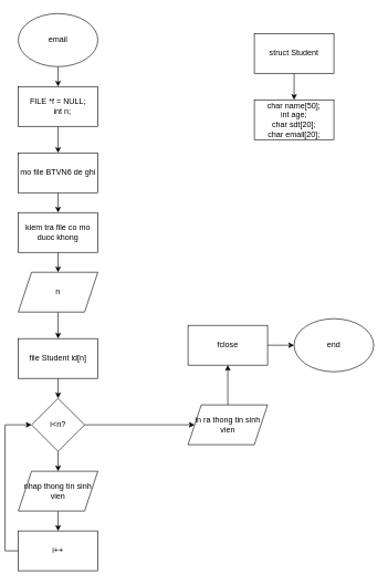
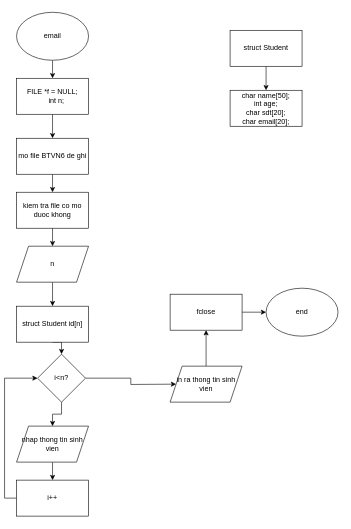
  <mxCell id="0" />
  <mxCell id="1" parent="0" />
  <mxCell id="2" style="edgeStyle=orthogonalEdgeStyle;rounded=0;orthogonalLoop=1;jettySize=auto;html=1;exitX=0.5;exitY=1;exitDx=0;exitDy=0;entryX=0.5;entryY=0;entryDx=0;entryDy=0;" edge="1" parent="1" source="3" target="8"><mxGeometry relative="1" as="geometry" /></mxCell>
  <mxCell id="3" value="email" style="ellipse;whiteSpace=wrap;html=1;" vertex="1" parent="1"><mxGeometry x="20" y="20" width="120" height="80" as="geometry" /></mxCell>
  <mxCell id="4" style="edgeStyle=orthogonalEdgeStyle;rounded=0;orthogonalLoop=1;jettySize=auto;html=1;exitX=0.5;exitY=1;exitDx=0;exitDy=0;entryX=0.5;entryY=0;entryDx=0;entryDy=0;" edge="1" parent="1" source="5" target="6"><mxGeometry relative="1" as="geometry" /></mxCell>
  <mxCell id="5" value="struct Student" style="rounded=0;whiteSpace=wrap;html=1;" vertex="1" parent="1"><mxGeometry x="376" y="50" width="120" height="60" as="geometry" /></mxCell>
  <mxCell id="6" value="char name[50];&lt;br&gt;int age;&lt;br&gt;char sdt[20];&lt;br&gt;char email[20];" style="rounded=0;whiteSpace=wrap;html=1;" vertex="1" parent="1"><mxGeometry x="376" y="150" width="120" height="60" as="geometry" /></mxCell>
  <mxCell id="7" style="edgeStyle=orthogonalEdgeStyle;rounded=0;orthogonalLoop=1;jettySize=auto;html=1;exitX=0.5;exitY=1;exitDx=0;exitDy=0;entryX=0.5;entryY=0;entryDx=0;entryDy=0;" edge="1" parent="1" source="8" target="10"><mxGeometry relative="1" as="geometry" /></mxCell>
  <mxCell id="8" value="FILE *f = NULL;&#10;    int n;" style="rounded=0;whiteSpace=wrap;html=1;" vertex="1" parent="1"><mxGeometry x="20" y="130" width="120" height="60" as="geometry" /></mxCell>
  <mxCell id="9" style="edgeStyle=orthogonalEdgeStyle;rounded=0;orthogonalLoop=1;jettySize=auto;html=1;exitX=0.5;exitY=1;exitDx=0;exitDy=0;entryX=0.5;entryY=0;entryDx=0;entryDy=0;" edge="1" parent="1" source="10" target="12"><mxGeometry relative="1" as="geometry" /></mxCell>
  <mxCell id="10" value="mo file BTVN6 de ghi" style="rounded=0;whiteSpace=wrap;html=1;" vertex="1" parent="1"><mxGeometry x="20" y="230" width="120" height="60" as="geometry" /></mxCell>
  <mxCell id="11" style="edgeStyle=orthogonalEdgeStyle;rounded=0;orthogonalLoop=1;jettySize=auto;html=1;exitX=0.5;exitY=1;exitDx=0;exitDy=0;" edge="1" parent="1" source="12"><mxGeometry relative="1" as="geometry"><mxPoint x="80" y="410" as="targetPoint" /></mxGeometry></mxCell>
  <mxCell id="12" value="kiem tra file co mo duoc khong" style="rounded=0;whiteSpace=wrap;html=1;" vertex="1" parent="1"><mxGeometry x="20" y="320" width="120" height="60" as="geometry" /></mxCell>
  <mxCell id="13" style="edgeStyle=orthogonalEdgeStyle;rounded=0;orthogonalLoop=1;jettySize=auto;html=1;exitX=0.5;exitY=1;exitDx=0;exitDy=0;entryX=0.5;entryY=0;entryDx=0;entryDy=0;" edge="1" parent="1" source="14" target="16"><mxGeometry relative="1" as="geometry" /></mxCell>
  <mxCell id="14" value="n" style="shape=parallelogram;perimeter=parallelogramPerimeter;whiteSpace=wrap;html=1;fixedSize=1;" vertex="1" parent="1"><mxGeometry x="20" y="410" width="120" height="60" as="geometry" /></mxCell>
  <mxCell id="15" style="edgeStyle=orthogonalEdgeStyle;rounded=0;orthogonalLoop=1;jettySize=auto;html=1;exitX=0.5;exitY=1;exitDx=0;exitDy=0;entryX=0.5;entryY=0;entryDx=0;entryDy=0;" edge="1" parent="1" source="16" target="19"><mxGeometry relative="1" as="geometry" /></mxCell>
- <mxCell id="16" value="file Student id[n]" style="rounded=0;whiteSpace=wrap;html=1;" vertex="1" parent="1"><mxGeometry x="20" y="510" width="120" height="60" as="geometry" /></mxCell>
+ <mxCell id="16" value="struct Student id[n]" style="rounded=0;whiteSpace=wrap;html=1;" vertex="1" parent="1"><mxGeometry x="20" y="510" width="120" height="60" as="geometry" /></mxCell>
  <mxCell id="17" style="edgeStyle=orthogonalEdgeStyle;rounded=0;orthogonalLoop=1;jettySize=auto;html=1;exitX=0.5;exitY=1;exitDx=0;exitDy=0;entryX=0.5;entryY=0;entryDx=0;entryDy=0;" edge="1" parent="1" source="19" target="21"><mxGeometry relative="1" as="geometry" /></mxCell>
  <mxCell id="18" style="edgeStyle=orthogonalEdgeStyle;rounded=0;orthogonalLoop=1;jettySize=auto;html=1;exitX=1;exitY=0.5;exitDx=0;exitDy=0;" edge="1" parent="1" source="19"><mxGeometry relative="1" as="geometry"><mxPoint x="286" y="640" as="targetPoint" /></mxGeometry></mxCell>
- <mxCell id="19" value="i&amp;lt;n?" style="rhombus;whiteSpace=wrap;html=1;" vertex="1" parent="1"><mxGeometry x="40" y="600" width="80" height="80" as="geometry" /></mxCell>
+ <mxCell id="19" value="i&amp;lt;n?" style="rhombus;whiteSpace=wrap;html=1;" vertex="1" parent="1"><mxGeometry x="55" y="590" width="80" height="80" as="geometry" /></mxCell>
  <mxCell id="20" style="edgeStyle=orthogonalEdgeStyle;rounded=0;orthogonalLoop=1;jettySize=auto;html=1;exitX=0.5;exitY=1;exitDx=0;exitDy=0;" edge="1" parent="1" source="21"><mxGeometry relative="1" as="geometry"><mxPoint x="80" y="800" as="targetPoint" /></mxGeometry></mxCell>
  <mxCell id="21" value="nhap thong tin sinh vien" style="shape=parallelogram;perimeter=parallelogramPerimeter;whiteSpace=wrap;html=1;fixedSize=1;" vertex="1" parent="1"><mxGeometry x="20" y="710" width="120" height="60" as="geometry" /></mxCell>
  <mxCell id="22" style="edgeStyle=orthogonalEdgeStyle;rounded=0;orthogonalLoop=1;jettySize=auto;html=1;exitX=0;exitY=0.5;exitDx=0;exitDy=0;entryX=0;entryY=0.5;entryDx=0;entryDy=0;" edge="1" parent="1" source="23" target="19"><mxGeometry relative="1" as="geometry" /></mxCell>
  <mxCell id="23" value="i++" style="rounded=0;whiteSpace=wrap;html=1;" vertex="1" parent="1"><mxGeometry x="20" y="800" width="120" height="60" as="geometry" /></mxCell>
  <mxCell id="24" style="edgeStyle=orthogonalEdgeStyle;rounded=0;orthogonalLoop=1;jettySize=auto;html=1;exitX=0.5;exitY=0;exitDx=0;exitDy=0;entryX=0.5;entryY=1;entryDx=0;entryDy=0;" edge="1" parent="1" source="25" target="27"><mxGeometry relative="1" as="geometry" /></mxCell>
  <mxCell id="25" value="in ra thong tin sinh vien" style="shape=parallelogram;perimeter=parallelogramPerimeter;whiteSpace=wrap;html=1;fixedSize=1;" vertex="1" parent="1"><mxGeometry x="276" y="610" width="120" height="60" as="geometry" /></mxCell>
  <mxCell id="26" style="edgeStyle=orthogonalEdgeStyle;rounded=0;orthogonalLoop=1;jettySize=auto;html=1;exitX=1;exitY=0.5;exitDx=0;exitDy=0;entryX=0;entryY=0.5;entryDx=0;entryDy=0;" edge="1" parent="1" source="27" target="28"><mxGeometry relative="1" as="geometry" /></mxCell>
  <mxCell id="27" value="fclose" style="rounded=0;whiteSpace=wrap;html=1;" vertex="1" parent="1"><mxGeometry x="276" y="490" width="120" height="60" as="geometry" /></mxCell>
  <mxCell id="28" value="end" style="ellipse;whiteSpace=wrap;html=1;" vertex="1" parent="1"><mxGeometry x="436" y="480" width="120" height="80" as="geometry" /></mxCell>
